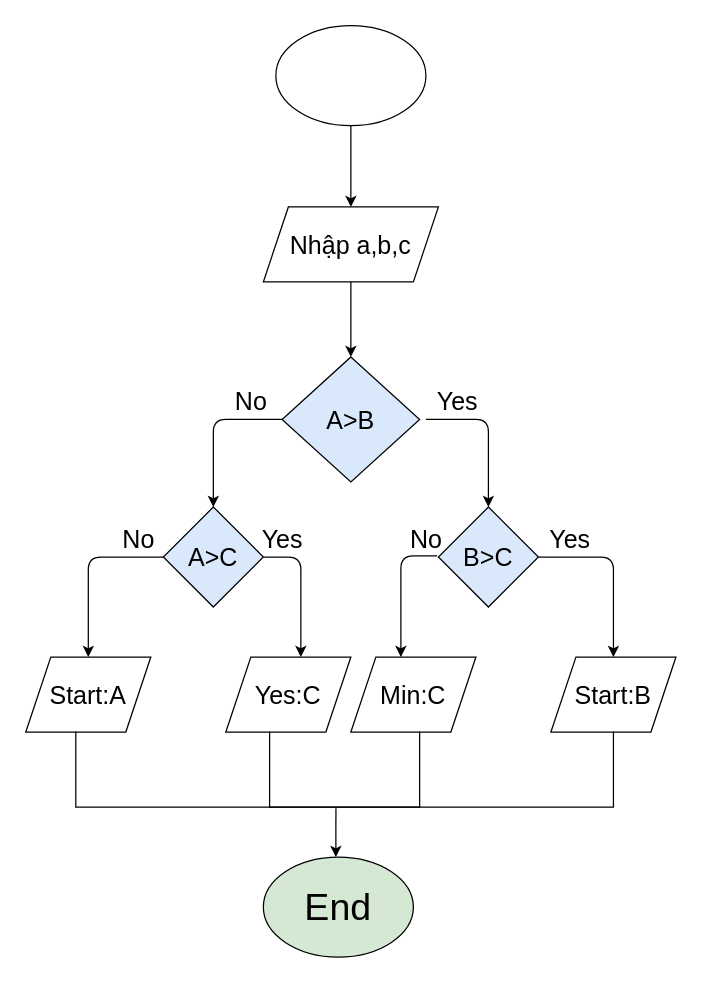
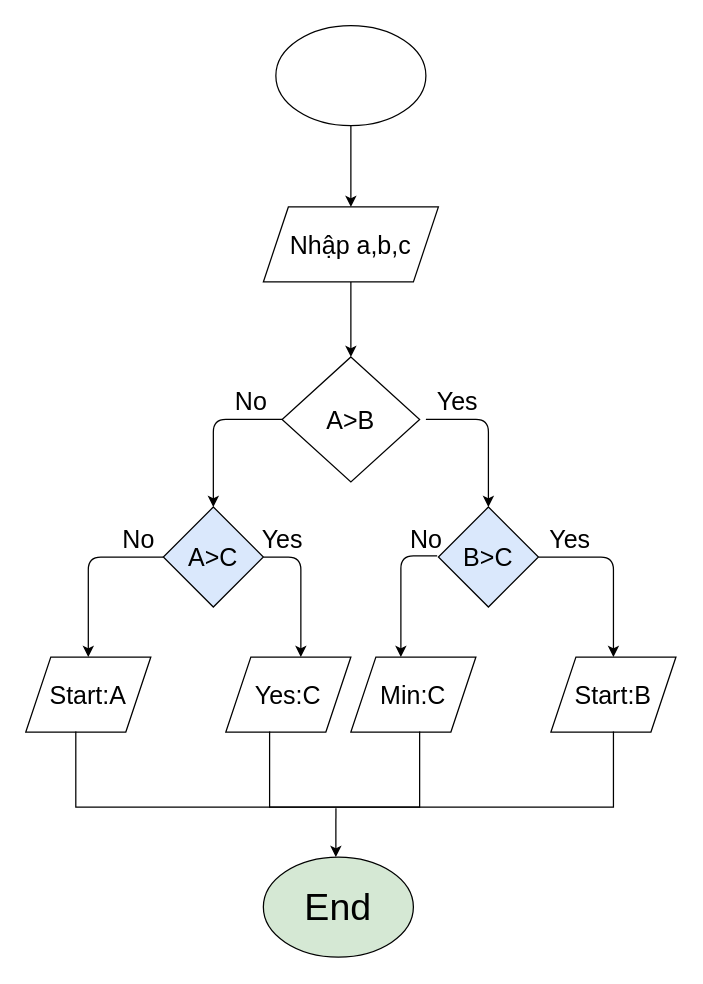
  <mxCell id="0" />
  <mxCell id="1" parent="0" />
  <mxCell id="2" value="" style="ellipse;whiteSpace=wrap;html=1;" parent="1" vertex="1"><mxGeometry x="220" y="20" width="120" height="80" as="geometry" /></mxCell>
  <mxCell id="3" value="" style="endArrow=classic;html=1;exitX=0.5;exitY=1;exitDx=0;exitDy=0;" parent="1" source="2" edge="1"><mxGeometry width="50" height="50" relative="1" as="geometry"><mxPoint x="260" y="155" as="sourcePoint" /><mxPoint x="280" y="165" as="targetPoint" /></mxGeometry></mxCell>
  <mxCell id="4" style="edgeStyle=orthogonalEdgeStyle;rounded=0;orthogonalLoop=1;jettySize=auto;html=1;fontSize=20;" parent="1" source="5" edge="1"><mxGeometry relative="1" as="geometry"><mxPoint x="280" y="285" as="targetPoint" /></mxGeometry></mxCell>
  <mxCell id="5" value="Nhập a,b,c" style="shape=parallelogram;perimeter=parallelogramPerimeter;whiteSpace=wrap;html=1;fixedSize=1;fontSize=20;" parent="1" vertex="1"><mxGeometry x="210" y="165" width="140" height="60" as="geometry" /></mxCell>
- <mxCell id="6" value="A&amp;gt;B" style="rhombus;whiteSpace=wrap;html=1;fontSize=20;fillColor=#dae8fc;" parent="1" vertex="1"><mxGeometry x="225" y="285" width="110" height="100" as="geometry" /></mxCell>
+ <mxCell id="6" value="A&amp;gt;B" style="rhombus;whiteSpace=wrap;html=1;fontSize=20;" parent="1" vertex="1"><mxGeometry x="225" y="285" width="110" height="100" as="geometry" /></mxCell>
  <mxCell id="7" value="" style="edgeStyle=segmentEdgeStyle;endArrow=classic;html=1;fontSize=20;" parent="1" edge="1"><mxGeometry width="50" height="50" relative="1" as="geometry"><mxPoint x="340" y="335" as="sourcePoint" /><mxPoint x="390" y="405" as="targetPoint" /></mxGeometry></mxCell>
  <mxCell id="8" value="Yes" style="text;html=1;resizable=0;autosize=1;align=center;verticalAlign=middle;points=[];fillColor=none;strokeColor=none;rounded=0;fontSize=20;" parent="1" vertex="1"><mxGeometry x="340" y="305" width="50" height="30" as="geometry" /></mxCell>
  <mxCell id="9" value="" style="edgeStyle=segmentEdgeStyle;endArrow=classic;html=1;fontSize=20;exitX=0;exitY=0.5;exitDx=0;exitDy=0;" parent="1" source="6" edge="1"><mxGeometry width="50" height="50" relative="1" as="geometry"><mxPoint x="170" y="375" as="sourcePoint" /><mxPoint x="170" y="405" as="targetPoint" /></mxGeometry></mxCell>
  <mxCell id="10" value="No" style="text;html=1;resizable=0;autosize=1;align=center;verticalAlign=middle;points=[];fillColor=none;strokeColor=none;rounded=0;fontSize=20;" parent="1" vertex="1"><mxGeometry x="180" y="305" width="40" height="30" as="geometry" /></mxCell>
  <mxCell id="11" value="B&amp;gt;C" style="rhombus;whiteSpace=wrap;html=1;fontSize=20;fillColor=#dae8fc;" parent="1" vertex="1"><mxGeometry x="350" y="405" width="80" height="80" as="geometry" /></mxCell>
  <mxCell id="12" value="A&amp;gt;C" style="rhombus;whiteSpace=wrap;html=1;fontSize=20;fillColor=#dae8fc;" parent="1" vertex="1"><mxGeometry x="130" y="405" width="80" height="80" as="geometry" /></mxCell>
  <mxCell id="13" value="" style="edgeStyle=segmentEdgeStyle;endArrow=classic;html=1;fontSize=20;exitX=1;exitY=0.5;exitDx=0;exitDy=0;" parent="1" source="11" edge="1"><mxGeometry width="50" height="50" relative="1" as="geometry"><mxPoint x="430" y="475" as="sourcePoint" /><mxPoint x="490" y="525" as="targetPoint" /></mxGeometry></mxCell>
  <mxCell id="14" value="" style="edgeStyle=segmentEdgeStyle;endArrow=classic;html=1;fontSize=20;" parent="1" edge="1"><mxGeometry width="50" height="50" relative="1" as="geometry"><mxPoint x="130" y="445" as="sourcePoint" /><mxPoint x="70" y="525" as="targetPoint" /></mxGeometry></mxCell>
  <mxCell id="15" value="" style="edgeStyle=segmentEdgeStyle;endArrow=classic;html=1;fontSize=20;exitX=1;exitY=0.5;exitDx=0;exitDy=0;" parent="1" source="12" edge="1"><mxGeometry width="50" height="50" relative="1" as="geometry"><mxPoint x="190" y="445" as="sourcePoint" /><mxPoint x="240" y="525" as="targetPoint" /></mxGeometry></mxCell>
  <mxCell id="16" value="" style="edgeStyle=segmentEdgeStyle;endArrow=classic;html=1;fontSize=20;exitX=0.725;exitY=0.967;exitDx=0;exitDy=0;exitPerimeter=0;" parent="1" source="19" edge="1"><mxGeometry width="50" height="50" relative="1" as="geometry"><mxPoint x="360" y="445" as="sourcePoint" /><mxPoint x="320" y="525" as="targetPoint" /></mxGeometry></mxCell>
  <mxCell id="17" value="Yes" style="text;html=1;resizable=0;autosize=1;align=center;verticalAlign=middle;points=[];fillColor=none;strokeColor=none;rounded=0;fontSize=20;" parent="1" vertex="1"><mxGeometry x="430" y="415" width="50" height="30" as="geometry" /></mxCell>
  <mxCell id="18" value="Yes" style="text;html=1;resizable=0;autosize=1;align=center;verticalAlign=middle;points=[];fillColor=none;strokeColor=none;rounded=0;fontSize=20;" parent="1" vertex="1"><mxGeometry x="200" y="415" width="50" height="30" as="geometry" /></mxCell>
  <mxCell id="19" value="No" style="text;html=1;resizable=0;autosize=1;align=center;verticalAlign=middle;points=[];fillColor=none;strokeColor=none;rounded=0;fontSize=20;" parent="1" vertex="1"><mxGeometry x="320" y="415" width="40" height="30" as="geometry" /></mxCell>
  <mxCell id="20" value="No" style="text;html=1;resizable=0;autosize=1;align=center;verticalAlign=middle;points=[];fillColor=none;strokeColor=none;rounded=0;fontSize=20;" parent="1" vertex="1"><mxGeometry x="90" y="415" width="40" height="30" as="geometry" /></mxCell>
  <mxCell id="21" value="Start:B" style="shape=parallelogram;perimeter=parallelogramPerimeter;whiteSpace=wrap;html=1;fixedSize=1;fontSize=20;" parent="1" vertex="1"><mxGeometry x="440" y="525" width="100" height="60" as="geometry" /></mxCell>
  <mxCell id="22" value="Min:C" style="shape=parallelogram;perimeter=parallelogramPerimeter;whiteSpace=wrap;html=1;fixedSize=1;fontSize=20;" parent="1" vertex="1"><mxGeometry x="280" y="525" width="100" height="60" as="geometry" /></mxCell>
  <mxCell id="23" value="Yes:C" style="shape=parallelogram;perimeter=parallelogramPerimeter;whiteSpace=wrap;html=1;fixedSize=1;fontSize=20;" parent="1" vertex="1"><mxGeometry x="180" y="525" width="100" height="60" as="geometry" /></mxCell>
  <mxCell id="24" value="Start:A" style="shape=parallelogram;perimeter=parallelogramPerimeter;whiteSpace=wrap;html=1;fixedSize=1;fontSize=20;" parent="1" vertex="1"><mxGeometry x="20" y="525" width="100" height="60" as="geometry" /></mxCell>
  <mxCell id="25" value="" style="shape=partialRectangle;whiteSpace=wrap;html=1;bottom=1;right=1;left=1;top=0;fillColor=none;routingCenterX=-0.5;fontSize=20;" parent="1" vertex="1"><mxGeometry x="60" y="585" width="430" height="60" as="geometry" /></mxCell>
  <mxCell id="26" value="" style="shape=partialRectangle;whiteSpace=wrap;html=1;bottom=1;right=1;left=1;top=0;fillColor=none;routingCenterX=-0.5;fontSize=20;" parent="1" vertex="1"><mxGeometry x="215" y="585" width="120" height="60" as="geometry" /></mxCell>
  <mxCell id="27" value="" style="endArrow=classic;html=1;fontSize=20;exitX=0.442;exitY=1.017;exitDx=0;exitDy=0;exitPerimeter=0;" parent="1" source="26" edge="1"><mxGeometry width="50" height="50" relative="1" as="geometry"><mxPoint x="250" y="695" as="sourcePoint" /><mxPoint x="268" y="685" as="targetPoint" /></mxGeometry></mxCell>
  <mxCell id="28" value="End" style="ellipse;whiteSpace=wrap;html=1;fontSize=30;fillColor=#d5e8d4;" parent="1" vertex="1"><mxGeometry x="210" y="685" width="120" height="80" as="geometry" /></mxCell>
